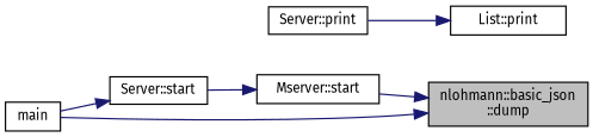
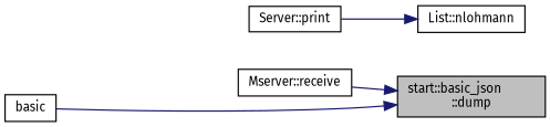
  digraph {
    fontname="Fira Sans"
    rankdir=RL
    node [color=black fillcolor=white fontname="Fira Sans" fontsize=10 shape=record style=filled]
    edge [color=midnightblue dir=back fontname="Fira Sans" fontsize=10 labelfontname=Helvetica labelfontsize=10 style=solid]
-   n1 [fillcolor=grey75 fontcolor=black height=0.2 label="nlohmann::basic_json\l::dump" width=0.4]
-   n2 [height=0.2 label="Mserver::start" width=0.4]
-   n3 [height=0.2 label=main width=0.4]
-   n4 [height=0.2 label="List::print" width=0.4]
+   n1 [fillcolor=grey75 fontcolor=black height=0.2 label="start::basic_json\l::dump" width=0.4]
+   n2 [height=0.2 label="Mserver::receive" width=0.4]
+   n3 [height=0.2 label=basic width=0.4]
+   n4 [height=0.2 label="List::nlohmann" width=0.4]
    n5 [height=0.2 label="Server::print" width=0.4]
-   n6 [height=0.2 label="Server::start" width=0.4]
    n1 -> n2
    n1 -> n3
-   n2 -> n6
    n4 -> n5
-   n6 -> n3
  }
